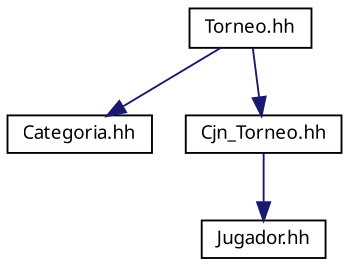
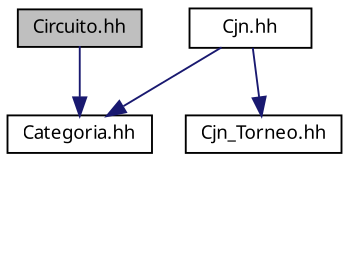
  digraph {
    fontname="Noto Sans"
    node [color=black fillcolor=white fontname="Noto Sans" fontsize=10 shape=record style=filled]
    edge [color=midnightblue fontname="Noto Sans" fontsize=10 labelfontname=Helvetica labelfontsize=10 style=solid]
+   n1 [fillcolor=grey75 fontcolor=black height=0.2 label="Circuito.hh" width=0.4]
    n2 [height=0.2 label="Categoria.hh" width=0.4]
-   n3 [height=0.2 label="Torneo.hh" width=0.4]
+   n3 [height=0.2 label="Cjn.hh" width=0.4]
    n4 [height=0.2 label="Cjn_Torneo.hh" width=0.4]
-   n5 [height=0.2 label="Jugador.hh" width=0.4]
+   n1 -> n2
    n3 -> n2
    n3 -> n4
-   n4 -> n5
  }
